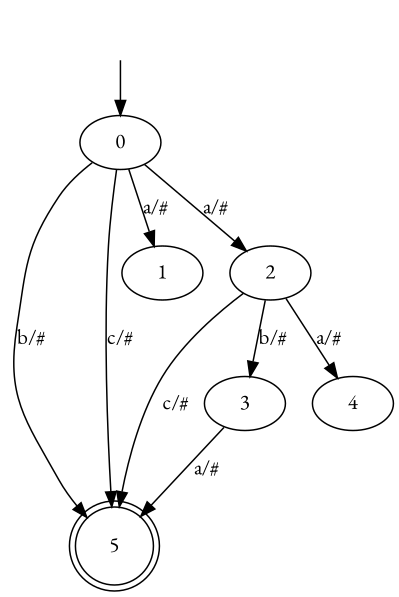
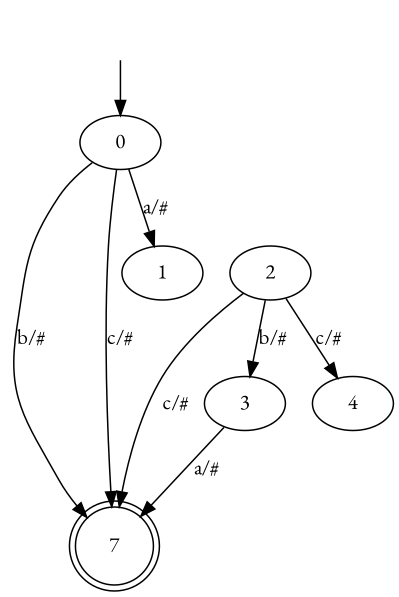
  digraph {
    fontname="EB Garamond"
    node [fontname="EB Garamond"]
    edge [fontname="EB Garamond"]
-   5 [shape=doublecircle]
+   5 [shape=doublecircle label=7]
    "" [shape=none]
    0
    1
    2
    3
    4
    "" -> 0
    0 -> 5 [label="b/#"]
    0 -> 5 [label="c/#"]
    0 -> 1 [label="a/#"]
-   0 -> 2 [label="a/#"]
    2 -> 5 [label="c/#"]
    2 -> 3 [label="b/#"]
-   2 -> 4 [label="a/#"]
+   2 -> 4 [label="c/#"]
    3 -> 5 [label="a/#"]
  }
